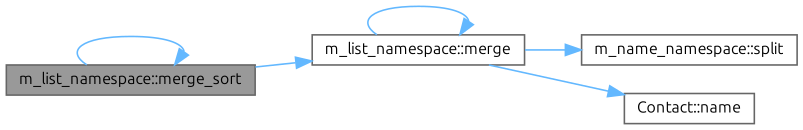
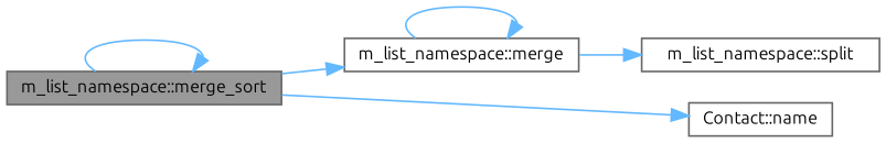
  digraph {
    fontname=Ubuntu
    rankdir=LR
    node [color=grey40 fillcolor=white fontname=Ubuntu fontsize=10 shape=box style=filled]
    edge [color=steelblue1 fontname=Ubuntu fontsize=10 labelfontname=Helvetica labelfontsize=10 style=solid]
    n1 [color=gray40 fillcolor=grey60 fontcolor=black height=0.2 label="m_list_namespace::merge_sort" width=0.4]
    n2 [height=0.2 label="m_list_namespace::merge" width=0.4]
-   n3 [height=0.2 label="m_name_namespace::split" width=0.4]
+   n3 [height=0.2 label="m_list_namespace::split" width=0.4]
    n4 [height=0.2 label="Contact::name" width=0.4]
    n1 -> n1
    n1 -> n2
    n2 -> n2
    n2 -> n3
-   n2 -> n4
+   n1 -> n4
  }
